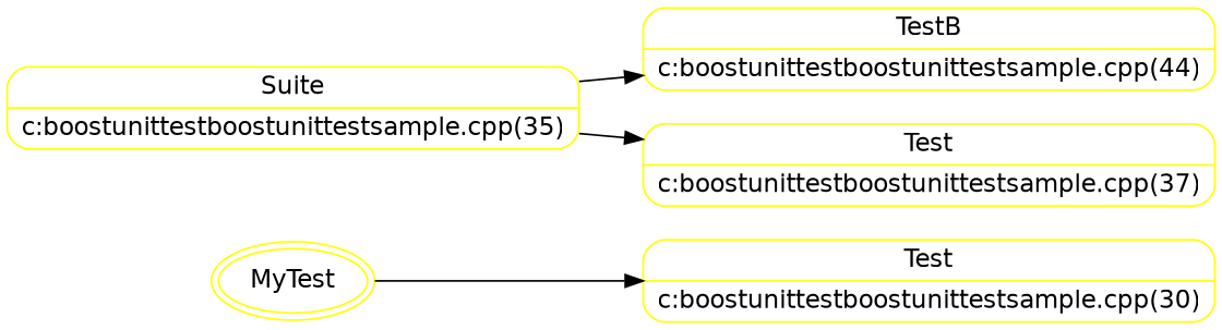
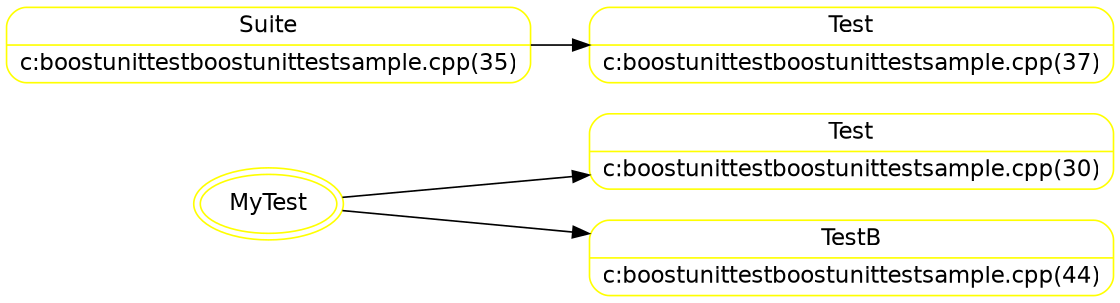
  digraph {
    rankdir=LR
    node [color=yellow fontname=Helvetica shape=Mrecord]
    n1 [label=MyTest peripheries=2 shape=ellipse]
    n2 [label="Test|c:\boostunittest\boostunittestsample.cpp(30)"]
    n3 [label="TestB|c:\boostunittest\boostunittestsample.cpp(44)"]
    n4 [label="Suite|c:\boostunittest\boostunittestsample.cpp(35)"]
    n5 [label="Test|c:\boostunittest\boostunittestsample.cpp(37)"]
    n1 -> n2
-   n4 -> n3
+   n1 -> n3
    n4 -> n5
  }
